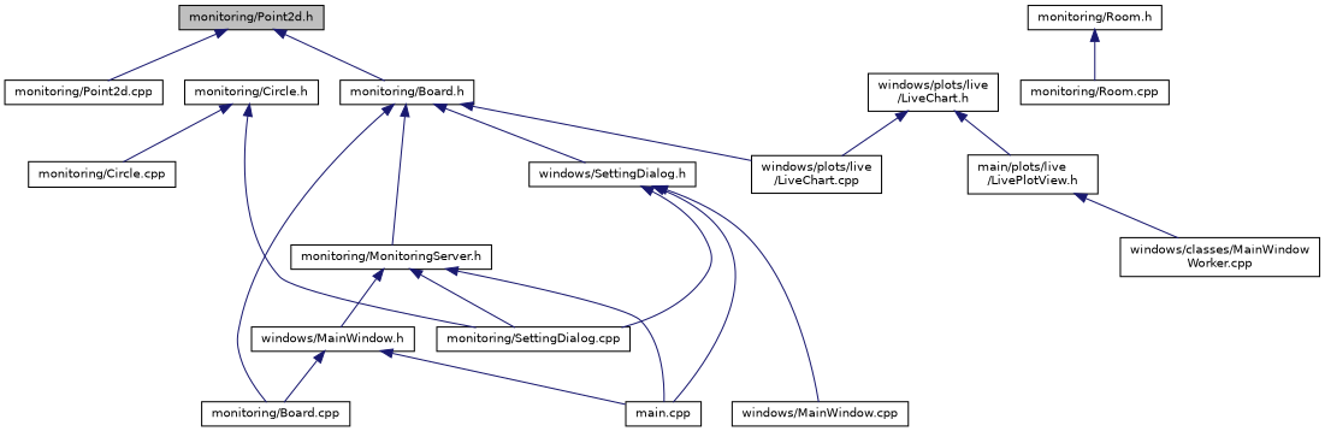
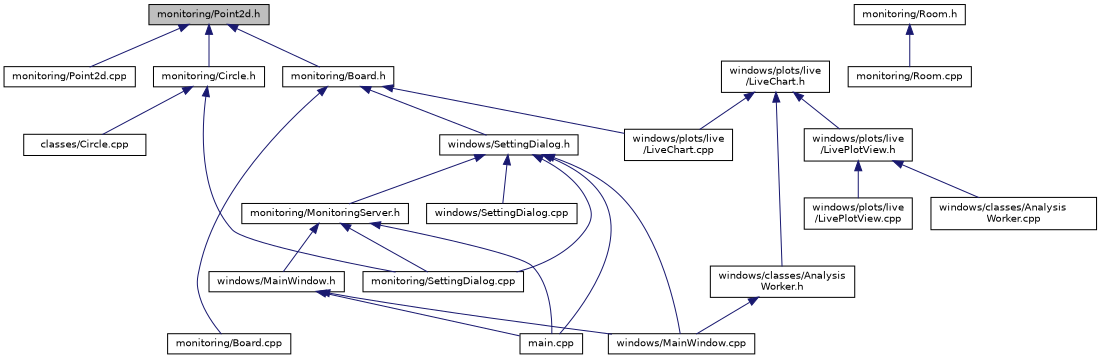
  digraph {
    fontname="DejaVu Sans"
    node [color=black fillcolor=white fontname="DejaVu Sans" fontsize=10 shape=record style=filled]
    edge [color=midnightblue dir=back fontname="DejaVu Sans" fontsize=10 labelfontname=Helvetica labelfontsize=10 style=solid]
    n1 [fillcolor=grey75 fontcolor=black height=0.2 label="monitoring/Point2d.h" width=0.4]
    n2 [height=0.2 label="monitoring/Board.h" width=0.4]
    n3 [height=0.2 label="monitoring/Circle.h" width=0.4]
    n4 [height=0.2 label="monitoring/Point2d.cpp" width=0.4]
    n5 [height=0.2 label="monitoring/MonitoringServer.h" width=0.4]
    n6 [height=0.2 label="windows/SettingDialog.h" width=0.4]
    n7 [height=0.2 label="monitoring/Board.cpp" width=0.4]
    n8 [height=0.2 label="windows/plots/live\l/LiveChart.cpp" width=0.4]
    n9 [height=0.2 label="monitoring/Room.h" width=0.4]
    n10 [height=0.2 label="monitoring/Room.cpp" width=0.4]
    n11 [height=0.2 label="monitoring/SettingDialog.cpp" width=0.4]
-   n12 [height=0.2 label="monitoring/Circle.cpp" width=0.4]
+   n12 [height=0.2 label="classes/Circle.cpp" width=0.4]
    n13 [height=0.2 label="main.cpp" width=0.4]
    n14 [height=0.2 label="windows/MainWindow.h" width=0.4]
    n15 [height=0.2 label="windows/MainWindow.cpp" width=0.4]
+   n16 [height=0.2 label="windows/SettingDialog.cpp" width=0.4]
    n17 [height=0.2 label="windows/plots/live\l/LiveChart.h" width=0.4]
-   n19 [height=0.2 label="main/plots/live\l/LivePlotView.h" width=0.4]
-   n20 [height=0.2 label="windows/classes/MainWindow\lWorker.cpp" width=0.4]
+   n18 [height=0.2 label="windows/classes/Analysis\lWorker.h" width=0.4]
+   n19 [height=0.2 label="windows/plots/live\l/LivePlotView.h" width=0.4]
+   n20 [height=0.2 label="windows/classes/Analysis\lWorker.cpp" width=0.4]
+   n21 [height=0.2 label="windows/plots/live\l/LivePlotView.cpp" width=0.4]
    n1 -> n2
+   n1 -> n3
    n1 -> n4
-   n2 -> n5
+   n6 -> n5
    n2 -> n6
    n2 -> n7
    n2 -> n8
    n3 -> n11
    n3 -> n12
    n5 -> n11
    n5 -> n13
    n5 -> n14
    n6 -> n11
    n6 -> n13
    n6 -> n15
+   n6 -> n16
    n9 -> n10
    n14 -> n13
-   n14 -> n7
+   n14 -> n15
    n17 -> n8
+   n17 -> n18
    n17 -> n19
+   n18 -> n15
    n19 -> n20
+   n19 -> n21
  }
